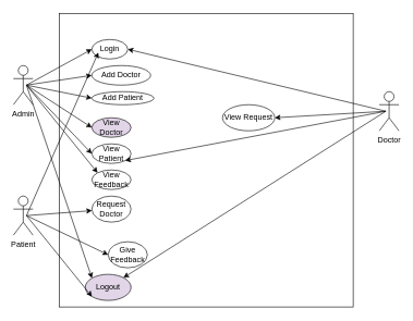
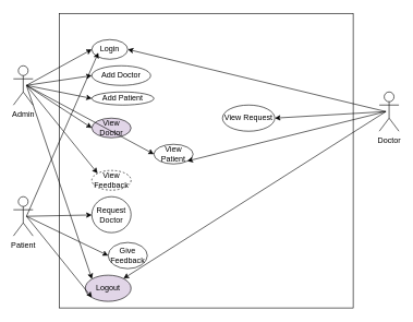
  <mxCell id="0" />
  <mxCell id="1" parent="0" />
  <mxCell id="2" value="" style="whiteSpace=wrap;html=1;aspect=fixed;" vertex="1" parent="1"><mxGeometry x="90" y="20" width="450" height="450" as="geometry" /></mxCell>
  <mxCell id="3" value="Admin" style="shape=umlActor;verticalLabelPosition=bottom;verticalAlign=top;html=1;outlineConnect=0;" vertex="1" parent="1"><mxGeometry x="20" y="100" width="30" height="60" as="geometry" /></mxCell>
  <mxCell id="4" value="Patient" style="shape=umlActor;verticalLabelPosition=bottom;verticalAlign=top;html=1;outlineConnect=0;" vertex="1" parent="1"><mxGeometry x="20" y="300" width="30" height="60" as="geometry" /></mxCell>
  <mxCell id="5" value="Doctor" style="shape=umlActor;verticalLabelPosition=bottom;verticalAlign=top;html=1;outlineConnect=0;" vertex="1" parent="1"><mxGeometry x="580" y="140" width="30" height="60" as="geometry" /></mxCell>
  <mxCell id="6" value="Login" style="ellipse;whiteSpace=wrap;html=1;" vertex="1" parent="1"><mxGeometry x="140" y="60" width="55" height="30" as="geometry" /></mxCell>
  <mxCell id="7" value="Add Doctor" style="ellipse;whiteSpace=wrap;html=1;" vertex="1" parent="1"><mxGeometry x="140" y="100" width="90" height="30" as="geometry" /></mxCell>
  <mxCell id="8" value="Add Patient" style="ellipse;whiteSpace=wrap;html=1;" vertex="1" parent="1"><mxGeometry x="140" y="140" width="95" height="20" as="geometry" /></mxCell>
  <mxCell id="9" value="View Doctor" style="ellipse;whiteSpace=wrap;html=1;fillColor=#e1d5e7;" vertex="1" parent="1"><mxGeometry x="140" y="180" width="60" height="30" as="geometry" /></mxCell>
- <mxCell id="10" value="View Patient" style="ellipse;whiteSpace=wrap;html=1;" vertex="1" parent="1"><mxGeometry x="140" y="220" width="60" height="30" as="geometry" /></mxCell>
- <mxCell id="11" value="View Feedback" style="ellipse;whiteSpace=wrap;html=1;" vertex="1" parent="1"><mxGeometry x="140" y="260" width="60" height="30" as="geometry" /></mxCell>
- <mxCell id="12" value="Request Doctor" style="ellipse;whiteSpace=wrap;html=1;" vertex="1" parent="1"><mxGeometry x="140" y="300" width="60" height="40" as="geometry" /></mxCell>
+ <mxCell id="10" value="View Patient" style="ellipse;whiteSpace=wrap;html=1;" vertex="1" parent="1"><mxGeometry x="235" y="220" width="60" height="30" as="geometry" /></mxCell>
+ <mxCell id="11" value="View Feedback" style="ellipse;whiteSpace=wrap;html=1;dashed=1;" vertex="1" parent="1"><mxGeometry x="140" y="260" width="60" height="30" as="geometry" /></mxCell>
+ <mxCell id="12" value="Request Doctor" style="ellipse;whiteSpace=wrap;html=1;" vertex="1" parent="1"><mxGeometry x="140" y="300" width="60" height="55" as="geometry" /></mxCell>
  <mxCell id="13" value="Give Feedback" style="ellipse;whiteSpace=wrap;html=1;" vertex="1" parent="1"><mxGeometry x="165" y="370" width="60" height="40" as="geometry" /></mxCell>
  <mxCell id="14" value="Logout" style="ellipse;whiteSpace=wrap;html=1;fillColor=#e1d5e7;" vertex="1" parent="1"><mxGeometry x="130" y="420" width="70" height="40" as="geometry" /></mxCell>
  <mxCell id="15" value="View Request" style="ellipse;whiteSpace=wrap;html=1;" vertex="1" parent="1"><mxGeometry x="340" y="160" width="80" height="40" as="geometry" /></mxCell>
  <mxCell id="16" value="" style="endArrow=classic;html=1;rounded=0;entryX=0;entryY=0.5;entryDx=0;entryDy=0;" edge="1" parent="1" target="6"><mxGeometry width="50" height="50" relative="1" as="geometry"><mxPoint x="40" y="130" as="sourcePoint" /><mxPoint x="90" y="80" as="targetPoint" /></mxGeometry></mxCell>
  <mxCell id="17" value="" style="endArrow=classic;html=1;rounded=0;entryX=0;entryY=0.5;entryDx=0;entryDy=0;" edge="1" parent="1" target="7"><mxGeometry width="50" height="50" relative="1" as="geometry"><mxPoint x="40" y="130" as="sourcePoint" /><mxPoint x="90" y="80" as="targetPoint" /></mxGeometry></mxCell>
  <mxCell id="18" value="" style="endArrow=classic;html=1;rounded=0;entryX=0;entryY=0.5;entryDx=0;entryDy=0;" edge="1" parent="1" target="8"><mxGeometry width="50" height="50" relative="1" as="geometry"><mxPoint x="40" y="130" as="sourcePoint" /><mxPoint x="90" y="80" as="targetPoint" /></mxGeometry></mxCell>
  <mxCell id="19" value="" style="endArrow=classic;html=1;rounded=0;entryX=0;entryY=0.5;entryDx=0;entryDy=0;" edge="1" parent="1" target="9"><mxGeometry width="50" height="50" relative="1" as="geometry"><mxPoint x="40" y="130" as="sourcePoint" /><mxPoint x="90" y="80" as="targetPoint" /></mxGeometry></mxCell>
  <mxCell id="20" value="" style="endArrow=classic;html=1;rounded=0;entryX=0;entryY=0.5;entryDx=0;entryDy=0;" edge="1" parent="1" target="10"><mxGeometry width="50" height="50" relative="1" as="geometry"><mxPoint x="40" y="130" as="sourcePoint" /><mxPoint x="90" y="80" as="targetPoint" /></mxGeometry></mxCell>
  <mxCell id="21" value="" style="endArrow=classic;html=1;rounded=0;entryX=0;entryY=0;entryDx=0;entryDy=0;" edge="1" parent="1" target="11"><mxGeometry width="50" height="50" relative="1" as="geometry"><mxPoint x="40" y="130" as="sourcePoint" /><mxPoint x="90" y="80" as="targetPoint" /></mxGeometry></mxCell>
  <mxCell id="22" value="" style="endArrow=classic;html=1;rounded=0;entryX=0;entryY=0;entryDx=0;entryDy=0;" edge="1" parent="1" target="14"><mxGeometry width="50" height="50" relative="1" as="geometry"><mxPoint x="40" y="130" as="sourcePoint" /><mxPoint x="90" y="80" as="targetPoint" /></mxGeometry></mxCell>
  <mxCell id="23" value="" style="endArrow=classic;html=1;rounded=0;entryX=0.182;entryY=0.667;entryDx=0;entryDy=0;entryPerimeter=0;" edge="1" parent="1" target="6"><mxGeometry width="50" height="50" relative="1" as="geometry"><mxPoint x="40" y="330" as="sourcePoint" /><mxPoint x="90" y="280" as="targetPoint" /></mxGeometry></mxCell>
  <mxCell id="24" value="" style="endArrow=classic;html=1;rounded=0;" edge="1" parent="1" target="12"><mxGeometry width="50" height="50" relative="1" as="geometry"><mxPoint x="40" y="330" as="sourcePoint" /><mxPoint x="90" y="280" as="targetPoint" /></mxGeometry></mxCell>
  <mxCell id="25" value="" style="endArrow=classic;html=1;rounded=0;entryX=0;entryY=0.5;entryDx=0;entryDy=0;" edge="1" parent="1" target="13"><mxGeometry width="50" height="50" relative="1" as="geometry"><mxPoint x="40" y="330" as="sourcePoint" /><mxPoint x="90" y="280" as="targetPoint" /></mxGeometry></mxCell>
  <mxCell id="26" value="" style="endArrow=classic;html=1;rounded=0;entryX=0;entryY=1;entryDx=0;entryDy=0;" edge="1" parent="1" target="14"><mxGeometry width="50" height="50" relative="1" as="geometry"><mxPoint x="40" y="330" as="sourcePoint" /><mxPoint x="90" y="280" as="targetPoint" /></mxGeometry></mxCell>
  <mxCell id="27" value="" style="endArrow=classic;html=1;rounded=0;entryX=1;entryY=0.5;entryDx=0;entryDy=0;" edge="1" parent="1" target="6"><mxGeometry width="50" height="50" relative="1" as="geometry"><mxPoint x="590" y="170" as="sourcePoint" /><mxPoint x="640" y="120" as="targetPoint" /></mxGeometry></mxCell>
  <mxCell id="28" value="" style="endArrow=classic;html=1;rounded=0;entryX=1;entryY=0.5;entryDx=0;entryDy=0;" edge="1" parent="1" target="15"><mxGeometry width="50" height="50" relative="1" as="geometry"><mxPoint x="590" y="170" as="sourcePoint" /><mxPoint x="640" y="120" as="targetPoint" /></mxGeometry></mxCell>
  <mxCell id="29" value="" style="endArrow=classic;html=1;rounded=0;entryX=1;entryY=1;entryDx=0;entryDy=0;" edge="1" parent="1" target="10"><mxGeometry width="50" height="50" relative="1" as="geometry"><mxPoint x="590" y="170" as="sourcePoint" /><mxPoint x="640" y="110" as="targetPoint" /></mxGeometry></mxCell>
  <mxCell id="30" value="" style="endArrow=classic;html=1;rounded=0;" edge="1" parent="1" target="14"><mxGeometry width="50" height="50" relative="1" as="geometry"><mxPoint x="590" y="170" as="sourcePoint" /><mxPoint x="640" y="120" as="targetPoint" /></mxGeometry></mxCell>
